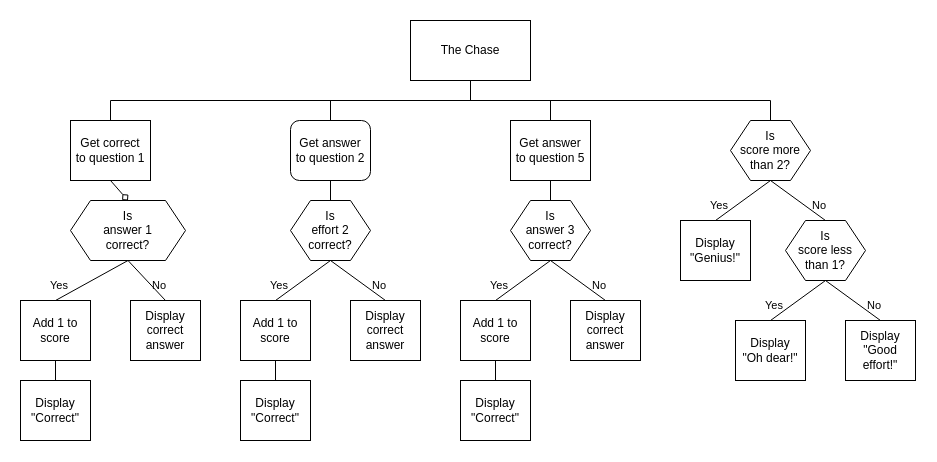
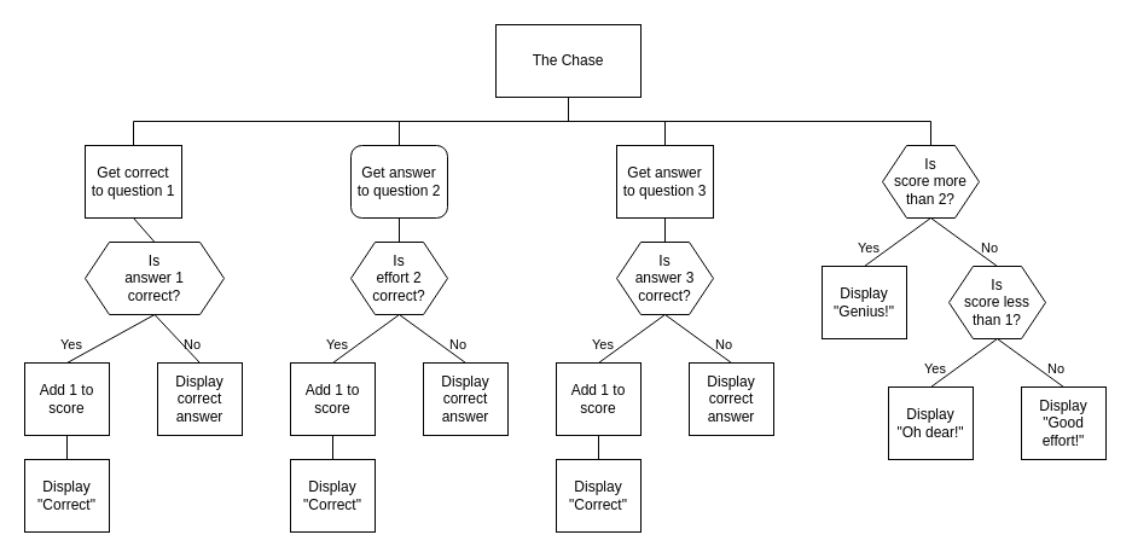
  <mxCell id="0" />
  <mxCell id="1" parent="0" />
  <mxCell id="2" style="edgeStyle=none;shape=connector;rounded=0;orthogonalLoop=1;jettySize=auto;html=1;exitX=0.5;exitY=1;exitDx=0;exitDy=0;labelBackgroundColor=default;strokeColor=default;fontFamily=Helvetica;fontSize=11;fontColor=default;endArrow=none;endFill=0;" parent="1" source="3" edge="1"><mxGeometry relative="1" as="geometry"><mxPoint x="470" y="100" as="targetPoint" /></mxGeometry></mxCell>
  <mxCell id="3" value="The Chase" style="rounded=0;whiteSpace=wrap;html=1;spacingLeft=4;spacingRight=4;" parent="1" vertex="1"><mxGeometry x="410" y="20" width="120" height="60" as="geometry" /></mxCell>
- <mxCell id="4" style="rounded=0;orthogonalLoop=1;jettySize=auto;html=1;exitX=0.5;exitY=1;exitDx=0;exitDy=0;entryX=0.5;entryY=0;entryDx=0;entryDy=0;endArrow=diamond;endFill=0;" parent="1" source="6" target="9" edge="1"><mxGeometry relative="1" as="geometry" /></mxCell>
+ <mxCell id="4" style="rounded=0;orthogonalLoop=1;jettySize=auto;html=1;exitX=0.5;exitY=1;exitDx=0;exitDy=0;entryX=0.5;entryY=0;entryDx=0;entryDy=0;endArrow=none;endFill=0;" parent="1" source="6" target="9" edge="1"><mxGeometry relative="1" as="geometry" /></mxCell>
  <mxCell id="5" style="edgeStyle=none;shape=connector;rounded=0;orthogonalLoop=1;jettySize=auto;html=1;exitX=0.5;exitY=0;exitDx=0;exitDy=0;labelBackgroundColor=default;strokeColor=default;fontFamily=Helvetica;fontSize=11;fontColor=default;endArrow=none;endFill=0;" parent="1" source="6" edge="1"><mxGeometry relative="1" as="geometry"><mxPoint x="110" y="100" as="targetPoint" /></mxGeometry></mxCell>
  <mxCell id="6" value="Get correct to question 1" style="rounded=0;whiteSpace=wrap;html=1;spacingLeft=4;spacingRight=4;" parent="1" vertex="1"><mxGeometry x="70" y="120" width="80" height="60" as="geometry" /></mxCell>
  <mxCell id="7" style="shape=connector;rounded=0;orthogonalLoop=1;jettySize=auto;html=1;exitX=0.5;exitY=1;exitDx=0;exitDy=0;entryX=0.5;entryY=0;entryDx=0;entryDy=0;labelBackgroundColor=default;strokeColor=default;fontFamily=Helvetica;fontSize=11;fontColor=default;endArrow=none;endFill=0;" parent="1" source="9" target="11" edge="1"><mxGeometry relative="1" as="geometry" /></mxCell>
  <mxCell id="8" style="edgeStyle=none;shape=connector;rounded=0;orthogonalLoop=1;jettySize=auto;html=1;exitX=0.5;exitY=1;exitDx=0;exitDy=0;entryX=0.5;entryY=0;entryDx=0;entryDy=0;labelBackgroundColor=default;strokeColor=default;fontFamily=Helvetica;fontSize=11;fontColor=default;endArrow=none;endFill=0;" parent="1" source="9" target="13" edge="1"><mxGeometry relative="1" as="geometry" /></mxCell>
  <mxCell id="9" value="Is&lt;br&gt;answer 1&lt;br&gt;correct?" style="shape=hexagon;perimeter=hexagonPerimeter2;whiteSpace=wrap;html=1;fixedSize=1;spacingLeft=8;spacingRight=8;" parent="1" vertex="1"><mxGeometry x="70" y="200" width="115" height="60" as="geometry" /></mxCell>
  <mxCell id="10" style="edgeStyle=none;shape=connector;rounded=0;orthogonalLoop=1;jettySize=auto;html=1;exitX=0.5;exitY=1;exitDx=0;exitDy=0;entryX=0.5;entryY=0;entryDx=0;entryDy=0;labelBackgroundColor=default;strokeColor=default;fontFamily=Helvetica;fontSize=11;fontColor=default;endArrow=none;endFill=0;" parent="1" source="11" target="12" edge="1"><mxGeometry relative="1" as="geometry" /></mxCell>
  <mxCell id="11" value="Add 1 to score" style="rounded=0;whiteSpace=wrap;html=1;spacingLeft=4;spacingRight=4;" parent="1" vertex="1"><mxGeometry x="20" y="300" width="70" height="60" as="geometry" /></mxCell>
  <mxCell id="12" value="Display &quot;Correct&quot;" style="rounded=0;whiteSpace=wrap;html=1;spacingLeft=4;spacingRight=4;" parent="1" vertex="1"><mxGeometry x="20" y="380" width="70" height="60" as="geometry" /></mxCell>
  <mxCell id="13" value="Display correct answer" style="rounded=0;whiteSpace=wrap;html=1;spacingLeft=4;spacingRight=4;" parent="1" vertex="1"><mxGeometry x="130" y="300" width="70" height="60" as="geometry" /></mxCell>
  <mxCell id="14" style="rounded=0;orthogonalLoop=1;jettySize=auto;html=1;exitX=0.5;exitY=1;exitDx=0;exitDy=0;entryX=0.5;entryY=0;entryDx=0;entryDy=0;endArrow=none;endFill=0;" parent="1" source="16" target="19" edge="1"><mxGeometry relative="1" as="geometry" /></mxCell>
  <mxCell id="15" style="edgeStyle=none;shape=connector;rounded=0;orthogonalLoop=1;jettySize=auto;html=1;exitX=0.5;exitY=0;exitDx=0;exitDy=0;labelBackgroundColor=default;strokeColor=default;fontFamily=Helvetica;fontSize=11;fontColor=default;endArrow=none;endFill=0;" parent="1" source="16" edge="1"><mxGeometry relative="1" as="geometry"><mxPoint x="330" y="100" as="targetPoint" /></mxGeometry></mxCell>
  <mxCell id="16" value="Get answer to question 2" style="whiteSpace=wrap;html=1;spacingLeft=4;spacingRight=4;rounded=1;" parent="1" vertex="1"><mxGeometry x="290" y="120" width="80" height="60" as="geometry" /></mxCell>
  <mxCell id="17" style="shape=connector;rounded=0;orthogonalLoop=1;jettySize=auto;html=1;exitX=0.5;exitY=1;exitDx=0;exitDy=0;entryX=0.5;entryY=0;entryDx=0;entryDy=0;labelBackgroundColor=default;strokeColor=default;fontFamily=Helvetica;fontSize=11;fontColor=default;endArrow=none;endFill=0;" parent="1" source="19" target="21" edge="1"><mxGeometry relative="1" as="geometry" /></mxCell>
  <mxCell id="18" style="edgeStyle=none;shape=connector;rounded=0;orthogonalLoop=1;jettySize=auto;html=1;exitX=0.5;exitY=1;exitDx=0;exitDy=0;entryX=0.5;entryY=0;entryDx=0;entryDy=0;labelBackgroundColor=default;strokeColor=default;fontFamily=Helvetica;fontSize=11;fontColor=default;endArrow=none;endFill=0;" parent="1" source="19" target="23" edge="1"><mxGeometry relative="1" as="geometry" /></mxCell>
  <mxCell id="19" value="Is&lt;br&gt;effort 2&lt;br&gt;correct?" style="shape=hexagon;perimeter=hexagonPerimeter2;whiteSpace=wrap;html=1;fixedSize=1;spacingLeft=8;spacingRight=8;" parent="1" vertex="1"><mxGeometry x="290" y="200" width="80" height="60" as="geometry" /></mxCell>
  <mxCell id="20" style="edgeStyle=none;shape=connector;rounded=0;orthogonalLoop=1;jettySize=auto;html=1;exitX=0.5;exitY=1;exitDx=0;exitDy=0;entryX=0.5;entryY=0;entryDx=0;entryDy=0;labelBackgroundColor=default;strokeColor=default;fontFamily=Helvetica;fontSize=11;fontColor=default;endArrow=none;endFill=0;" parent="1" source="21" target="22" edge="1"><mxGeometry relative="1" as="geometry" /></mxCell>
  <mxCell id="21" value="Add 1 to score" style="rounded=0;whiteSpace=wrap;html=1;spacingLeft=4;spacingRight=4;" parent="1" vertex="1"><mxGeometry x="240" y="300" width="70" height="60" as="geometry" /></mxCell>
  <mxCell id="22" value="Display &quot;Correct&quot;" style="rounded=0;whiteSpace=wrap;html=1;spacingLeft=4;spacingRight=4;" parent="1" vertex="1"><mxGeometry x="240" y="380" width="70" height="60" as="geometry" /></mxCell>
  <mxCell id="23" value="Display correct answer" style="rounded=0;whiteSpace=wrap;html=1;spacingLeft=4;spacingRight=4;" parent="1" vertex="1"><mxGeometry x="350" y="300" width="70" height="60" as="geometry" /></mxCell>
  <mxCell id="24" value="Yes" style="text;html=1;strokeColor=none;fillColor=none;align=right;verticalAlign=middle;whiteSpace=wrap;rounded=0;fontSize=11;fontFamily=Helvetica;fontColor=default;" parent="1" vertex="1"><mxGeometry x="40" y="270" width="30" height="30" as="geometry" /></mxCell>
  <mxCell id="25" value="No" style="text;html=1;strokeColor=none;fillColor=none;align=left;verticalAlign=middle;whiteSpace=wrap;rounded=0;fontSize=11;fontFamily=Helvetica;fontColor=default;" parent="1" vertex="1"><mxGeometry x="150" y="270" width="30" height="30" as="geometry" /></mxCell>
  <mxCell id="26" value="Yes" style="text;html=1;strokeColor=none;fillColor=none;align=right;verticalAlign=middle;whiteSpace=wrap;rounded=0;fontSize=11;fontFamily=Helvetica;fontColor=default;" parent="1" vertex="1"><mxGeometry x="260" y="270" width="30" height="30" as="geometry" /></mxCell>
  <mxCell id="27" value="No" style="text;html=1;strokeColor=none;fillColor=none;align=left;verticalAlign=middle;whiteSpace=wrap;rounded=0;fontSize=11;fontFamily=Helvetica;fontColor=default;" parent="1" vertex="1"><mxGeometry x="370" y="270" width="30" height="30" as="geometry" /></mxCell>
  <mxCell id="28" style="rounded=0;orthogonalLoop=1;jettySize=auto;html=1;exitX=0.5;exitY=1;exitDx=0;exitDy=0;entryX=0.5;entryY=0;entryDx=0;entryDy=0;endArrow=none;endFill=0;" parent="1" source="30" target="33" edge="1"><mxGeometry relative="1" as="geometry" /></mxCell>
  <mxCell id="29" style="edgeStyle=none;shape=connector;rounded=0;orthogonalLoop=1;jettySize=auto;html=1;exitX=0.5;exitY=0;exitDx=0;exitDy=0;labelBackgroundColor=default;strokeColor=default;fontFamily=Helvetica;fontSize=11;fontColor=default;endArrow=none;endFill=0;" parent="1" source="30" edge="1"><mxGeometry relative="1" as="geometry"><mxPoint x="550" y="100" as="targetPoint" /></mxGeometry></mxCell>
- <mxCell id="30" value="Get answer to question 5" style="rounded=0;whiteSpace=wrap;html=1;spacingLeft=4;spacingRight=4;" parent="1" vertex="1"><mxGeometry x="510" y="120" width="80" height="60" as="geometry" /></mxCell>
+ <mxCell id="30" value="Get answer to question 3" style="rounded=0;whiteSpace=wrap;html=1;spacingLeft=4;spacingRight=4;" parent="1" vertex="1"><mxGeometry x="510" y="120" width="80" height="60" as="geometry" /></mxCell>
  <mxCell id="31" style="shape=connector;rounded=0;orthogonalLoop=1;jettySize=auto;html=1;exitX=0.5;exitY=1;exitDx=0;exitDy=0;entryX=0.5;entryY=0;entryDx=0;entryDy=0;labelBackgroundColor=default;strokeColor=default;fontFamily=Helvetica;fontSize=11;fontColor=default;endArrow=none;endFill=0;" parent="1" source="33" target="35" edge="1"><mxGeometry relative="1" as="geometry" /></mxCell>
  <mxCell id="32" style="edgeStyle=none;shape=connector;rounded=0;orthogonalLoop=1;jettySize=auto;html=1;exitX=0.5;exitY=1;exitDx=0;exitDy=0;entryX=0.5;entryY=0;entryDx=0;entryDy=0;labelBackgroundColor=default;strokeColor=default;fontFamily=Helvetica;fontSize=11;fontColor=default;endArrow=none;endFill=0;" parent="1" source="33" target="37" edge="1"><mxGeometry relative="1" as="geometry" /></mxCell>
  <mxCell id="33" value="Is&lt;br&gt;answer 3&lt;br&gt;correct?" style="shape=hexagon;perimeter=hexagonPerimeter2;whiteSpace=wrap;html=1;fixedSize=1;spacingLeft=8;spacingRight=8;" parent="1" vertex="1"><mxGeometry x="510" y="200" width="80" height="60" as="geometry" /></mxCell>
  <mxCell id="34" style="edgeStyle=none;shape=connector;rounded=0;orthogonalLoop=1;jettySize=auto;html=1;exitX=0.5;exitY=1;exitDx=0;exitDy=0;entryX=0.5;entryY=0;entryDx=0;entryDy=0;labelBackgroundColor=default;strokeColor=default;fontFamily=Helvetica;fontSize=11;fontColor=default;endArrow=none;endFill=0;" parent="1" source="35" target="36" edge="1"><mxGeometry relative="1" as="geometry" /></mxCell>
  <mxCell id="35" value="Add 1 to score" style="rounded=0;whiteSpace=wrap;html=1;spacingLeft=4;spacingRight=4;" parent="1" vertex="1"><mxGeometry x="460" y="300" width="70" height="60" as="geometry" /></mxCell>
  <mxCell id="36" value="Display &quot;Correct&quot;" style="rounded=0;whiteSpace=wrap;html=1;spacingLeft=4;spacingRight=4;" parent="1" vertex="1"><mxGeometry x="460" y="380" width="70" height="60" as="geometry" /></mxCell>
  <mxCell id="37" value="Display correct answer" style="rounded=0;whiteSpace=wrap;html=1;spacingLeft=4;spacingRight=4;" parent="1" vertex="1"><mxGeometry x="570" y="300" width="70" height="60" as="geometry" /></mxCell>
  <mxCell id="38" value="Yes" style="text;html=1;strokeColor=none;fillColor=none;align=right;verticalAlign=middle;whiteSpace=wrap;rounded=0;fontSize=11;fontFamily=Helvetica;fontColor=default;" parent="1" vertex="1"><mxGeometry x="480" y="270" width="30" height="30" as="geometry" /></mxCell>
  <mxCell id="39" value="No" style="text;html=1;strokeColor=none;fillColor=none;align=left;verticalAlign=middle;whiteSpace=wrap;rounded=0;fontSize=11;fontFamily=Helvetica;fontColor=default;" parent="1" vertex="1"><mxGeometry x="590" y="270" width="30" height="30" as="geometry" /></mxCell>
  <mxCell id="40" style="edgeStyle=none;shape=connector;rounded=0;orthogonalLoop=1;jettySize=auto;html=1;exitX=0.5;exitY=0;exitDx=0;exitDy=0;labelBackgroundColor=default;strokeColor=default;fontFamily=Helvetica;fontSize=11;fontColor=default;endArrow=none;endFill=0;" parent="1" source="41" edge="1"><mxGeometry relative="1" as="geometry"><mxPoint x="770" y="100" as="targetPoint" /></mxGeometry></mxCell>
  <mxCell id="41" value="Is&lt;br&gt;score more than 2?" style="shape=hexagon;perimeter=hexagonPerimeter2;whiteSpace=wrap;html=1;fixedSize=1;spacingLeft=6;spacingRight=6;" parent="1" vertex="1"><mxGeometry x="730" y="120" width="80" height="60" as="geometry" /></mxCell>
  <mxCell id="42" style="shape=connector;rounded=0;orthogonalLoop=1;jettySize=auto;html=1;entryX=0.5;entryY=0;entryDx=0;entryDy=0;labelBackgroundColor=default;strokeColor=default;fontFamily=Helvetica;fontSize=11;fontColor=default;endArrow=none;endFill=0;exitX=0.5;exitY=1;exitDx=0;exitDy=0;" parent="1" source="41" target="44" edge="1"><mxGeometry relative="1" as="geometry"><mxPoint x="770" y="180" as="sourcePoint" /></mxGeometry></mxCell>
  <mxCell id="43" style="edgeStyle=none;shape=connector;rounded=0;orthogonalLoop=1;jettySize=auto;html=1;labelBackgroundColor=default;strokeColor=default;fontFamily=Helvetica;fontSize=11;fontColor=default;endArrow=none;endFill=0;exitX=0.5;exitY=1;exitDx=0;exitDy=0;entryX=0.5;entryY=0;entryDx=0;entryDy=0;" parent="1" source="41" target="47" edge="1"><mxGeometry relative="1" as="geometry"><mxPoint x="770" y="200" as="sourcePoint" /><mxPoint x="790" y="230" as="targetPoint" /></mxGeometry></mxCell>
  <mxCell id="44" value="Display &quot;Genius!&quot;" style="rounded=0;whiteSpace=wrap;html=1;spacingLeft=4;spacingRight=4;" parent="1" vertex="1"><mxGeometry x="680" y="220" width="70" height="60" as="geometry" /></mxCell>
  <mxCell id="45" value="Yes" style="text;html=1;strokeColor=none;fillColor=none;align=right;verticalAlign=middle;whiteSpace=wrap;rounded=0;fontSize=11;fontFamily=Helvetica;fontColor=default;" parent="1" vertex="1"><mxGeometry x="700" y="190" width="30" height="30" as="geometry" /></mxCell>
  <mxCell id="46" value="No" style="text;html=1;strokeColor=none;fillColor=none;align=left;verticalAlign=middle;whiteSpace=wrap;rounded=0;fontSize=11;fontFamily=Helvetica;fontColor=default;" parent="1" vertex="1"><mxGeometry x="810" y="190" width="30" height="30" as="geometry" /></mxCell>
  <mxCell id="47" value="Is&lt;br&gt;score less than 1?" style="shape=hexagon;perimeter=hexagonPerimeter2;whiteSpace=wrap;html=1;fixedSize=1;spacingLeft=6;spacingRight=6;" parent="1" vertex="1"><mxGeometry x="785" y="220" width="80" height="60" as="geometry" /></mxCell>
  <mxCell id="48" style="shape=connector;rounded=0;orthogonalLoop=1;jettySize=auto;html=1;entryX=0.5;entryY=0;entryDx=0;entryDy=0;labelBackgroundColor=default;strokeColor=default;fontFamily=Helvetica;fontSize=11;fontColor=default;endArrow=none;endFill=0;exitX=0.5;exitY=1;exitDx=0;exitDy=0;" parent="1" source="47" target="50" edge="1"><mxGeometry relative="1" as="geometry"><mxPoint x="825" y="280" as="sourcePoint" /></mxGeometry></mxCell>
  <mxCell id="49" style="edgeStyle=none;shape=connector;rounded=0;orthogonalLoop=1;jettySize=auto;html=1;entryX=0.5;entryY=0;entryDx=0;entryDy=0;labelBackgroundColor=default;strokeColor=default;fontFamily=Helvetica;fontSize=11;fontColor=default;endArrow=none;endFill=0;exitX=0.5;exitY=1;exitDx=0;exitDy=0;" parent="1" source="47" target="51" edge="1"><mxGeometry relative="1" as="geometry"><mxPoint x="890" y="280" as="sourcePoint" /></mxGeometry></mxCell>
  <mxCell id="50" value="Display &quot;Oh dear!&quot;" style="rounded=0;whiteSpace=wrap;html=1;spacingLeft=4;spacingRight=4;" parent="1" vertex="1"><mxGeometry x="735" y="320" width="70" height="60" as="geometry" /></mxCell>
  <mxCell id="51" value="Display &quot;Good effort!&quot;" style="rounded=0;whiteSpace=wrap;html=1;spacingLeft=4;spacingRight=4;" parent="1" vertex="1"><mxGeometry x="845" y="320" width="70" height="60" as="geometry" /></mxCell>
  <mxCell id="52" value="Yes" style="text;html=1;strokeColor=none;fillColor=none;align=right;verticalAlign=middle;whiteSpace=wrap;rounded=0;fontSize=11;fontFamily=Helvetica;fontColor=default;" parent="1" vertex="1"><mxGeometry x="755" y="290" width="30" height="30" as="geometry" /></mxCell>
  <mxCell id="53" value="No" style="text;html=1;strokeColor=none;fillColor=none;align=left;verticalAlign=middle;whiteSpace=wrap;rounded=0;fontSize=11;fontFamily=Helvetica;fontColor=default;" parent="1" vertex="1"><mxGeometry x="865" y="290" width="30" height="30" as="geometry" /></mxCell>
  <mxCell id="54" value="" style="endArrow=none;html=1;rounded=0;labelBackgroundColor=default;strokeColor=default;fontFamily=Helvetica;fontSize=11;fontColor=default;shape=connector;" parent="1" edge="1"><mxGeometry width="50" height="50" relative="1" as="geometry"><mxPoint x="110" y="100" as="sourcePoint" /><mxPoint x="770" y="100" as="targetPoint" /></mxGeometry></mxCell>
